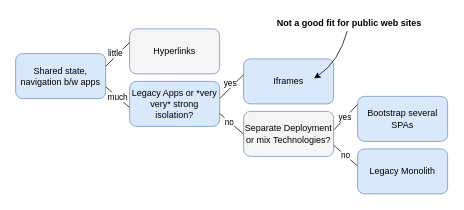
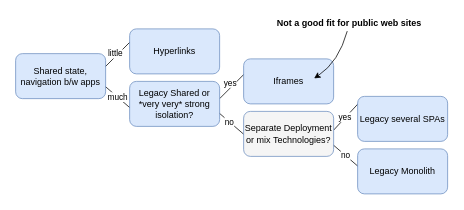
  <mxCell id="0" />
  <mxCell id="1" parent="0" />
  <mxCell id="2" value="no" style="endArrow=none;html=1;rounded=0;endSize=6;" edge="1" parent="1"><mxGeometry width="50" height="50" relative="1" as="geometry"><mxPoint x="327" y="181" as="sourcePoint" /><mxPoint x="283" y="143" as="targetPoint" /></mxGeometry></mxCell>
  <mxCell id="3" value="no" style="endArrow=none;html=1;rounded=0;endSize=6;" edge="1" parent="1"><mxGeometry width="50" height="50" relative="1" as="geometry"><mxPoint x="482" y="226" as="sourcePoint" /><mxPoint x="438" y="188" as="targetPoint" /></mxGeometry></mxCell>
  <mxCell id="4" value="much" style="endArrow=none;html=1;rounded=0;endSize=6;" edge="1" parent="1"><mxGeometry width="50" height="50" relative="1" as="geometry"><mxPoint x="178" y="148" as="sourcePoint" /><mxPoint x="134" y="110" as="targetPoint" /></mxGeometry></mxCell>
  <mxCell id="5" value="yes" style="endArrow=none;html=1;rounded=0;endSize=6;" edge="1" parent="1"><mxGeometry x="-0.3" y="5" width="50" height="50" relative="1" as="geometry"><mxPoint x="292" y="131" as="sourcePoint" /><mxPoint x="342" y="81" as="targetPoint" /><mxPoint as="offset" /></mxGeometry></mxCell>
  <mxCell id="6" value="yes" style="endArrow=none;html=1;rounded=0;endSize=6;" edge="1" parent="1"><mxGeometry x="0.189" y="-1" width="50" height="50" relative="1" as="geometry"><mxPoint x="482" y="132" as="sourcePoint" /><mxPoint x="444" y="173" as="targetPoint" /><mxPoint as="offset" /></mxGeometry></mxCell>
  <mxCell id="7" value="little" style="endArrow=none;html=1;rounded=0;endSize=6;" edge="1" parent="1"><mxGeometry x="-0.28" y="3" width="50" height="50" relative="1" as="geometry"><mxPoint x="137" y="91" as="sourcePoint" /><mxPoint x="187" y="41" as="targetPoint" /><mxPoint as="offset" /></mxGeometry></mxCell>
- <mxCell id="8" value="Hyperlinks" style="rounded=1;whiteSpace=wrap;html=1;fillColor=#f5f5f5;strokeColor=#6c8ebf;" vertex="1" parent="1"><mxGeometry x="172" y="38" width="120" height="60" as="geometry" /></mxCell>
- <mxCell id="9" value="Legacy Apps or *very very* strong isolation?" style="rounded=1;whiteSpace=wrap;html=1;fillColor=#dae8fc;strokeColor=#6c8ebf;" vertex="1" parent="1"><mxGeometry x="172" y="108" width="120" height="60" as="geometry" /></mxCell>
+ <mxCell id="8" value="Hyperlinks" style="rounded=1;whiteSpace=wrap;html=1;fillColor=#dae8fc;strokeColor=#6c8ebf;" vertex="1" parent="1"><mxGeometry x="172" y="38" width="120" height="60" as="geometry" /></mxCell>
+ <mxCell id="9" value="Legacy Shared or *very very* strong isolation?" style="rounded=1;whiteSpace=wrap;html=1;fillColor=#dae8fc;strokeColor=#6c8ebf;" vertex="1" parent="1"><mxGeometry x="172" y="108" width="120" height="60" as="geometry" /></mxCell>
  <mxCell id="10" value="Iframes" style="rounded=1;whiteSpace=wrap;html=1;fillColor=#dae8fc;strokeColor=#6c8ebf;" vertex="1" parent="1"><mxGeometry x="324" y="78" width="120" height="60" as="geometry" /></mxCell>
  <mxCell id="11" value="Separate Deployment or mix Technologies?" style="rounded=1;whiteSpace=wrap;html=1;fillColor=#f5f5f5;strokeColor=#6c8ebf;" vertex="1" parent="1"><mxGeometry x="324" y="148" width="120" height="60" as="geometry" /></mxCell>
- <mxCell id="12" value="Bootstrap several SPAs" style="rounded=1;whiteSpace=wrap;html=1;fillColor=#dae8fc;strokeColor=#6c8ebf;" vertex="1" parent="1"><mxGeometry x="476" y="128" width="120" height="60" as="geometry" /></mxCell>
+ <mxCell id="12" value="Legacy several SPAs" style="rounded=1;whiteSpace=wrap;html=1;fillColor=#dae8fc;strokeColor=#6c8ebf;" vertex="1" parent="1"><mxGeometry x="476" y="128" width="120" height="60" as="geometry" /></mxCell>
  <mxCell id="13" value="Legacy Monolith" style="rounded=1;whiteSpace=wrap;html=1;fillColor=#dae8fc;strokeColor=#6c8ebf;" vertex="1" parent="1"><mxGeometry x="476" y="198" width="120" height="60" as="geometry" /></mxCell>
  <mxCell id="14" value="Shared state,&lt;br&gt;navigation b/w apps" style="rounded=1;whiteSpace=wrap;html=1;fillColor=#dae8fc;strokeColor=#6c8ebf;" vertex="1" parent="1"><mxGeometry x="20" y="71" width="120" height="60" as="geometry" /></mxCell>
  <mxCell id="15" value="&lt;b&gt;Not a good fit for public web sites&lt;/b&gt;" style="text;html=1;strokeColor=none;fillColor=none;align=center;verticalAlign=middle;whiteSpace=wrap;rounded=0;" vertex="1" parent="1"><mxGeometry x="361" y="20" width="208" height="21" as="geometry" /></mxCell>
  <mxCell id="16" value="" style="curved=1;endArrow=classic;html=1;rounded=0;endSize=6;" edge="1" parent="1" source="15"><mxGeometry width="50" height="50" relative="1" as="geometry"><mxPoint x="392" y="129" as="sourcePoint" /><mxPoint x="418" y="104" as="targetPoint" /><Array as="points"><mxPoint x="451" y="82" /></Array></mxGeometry></mxCell>
